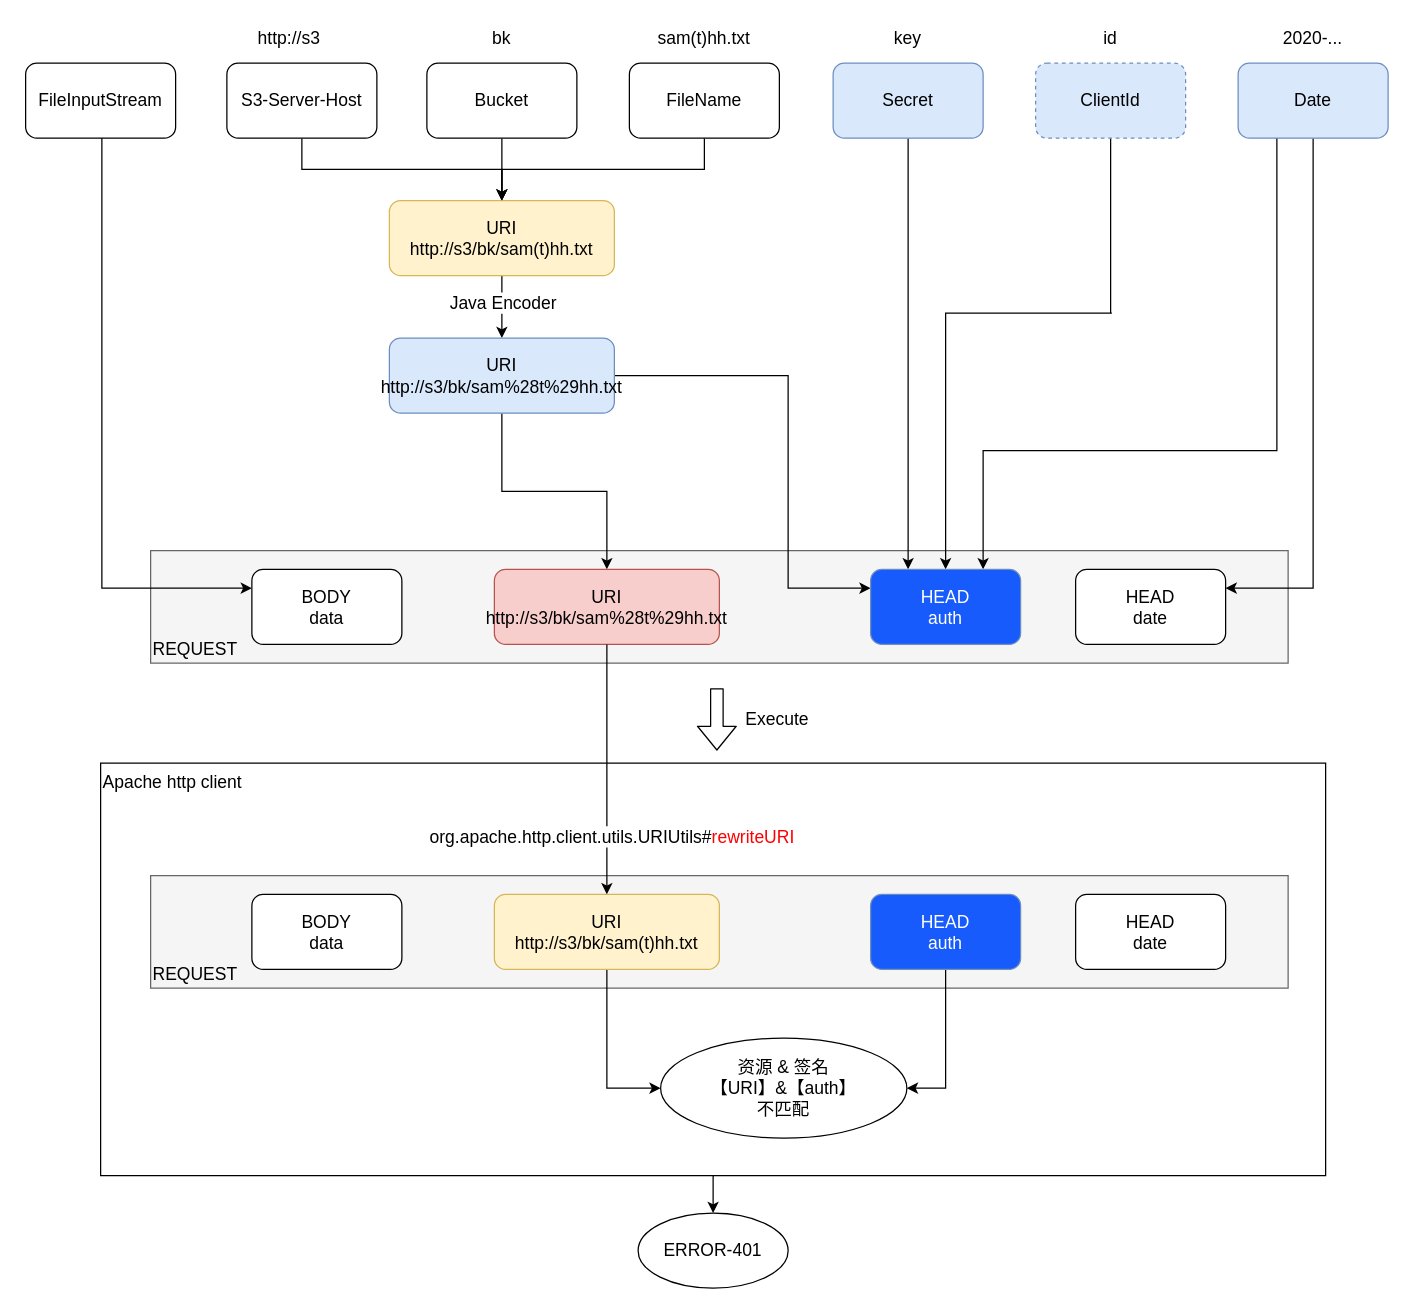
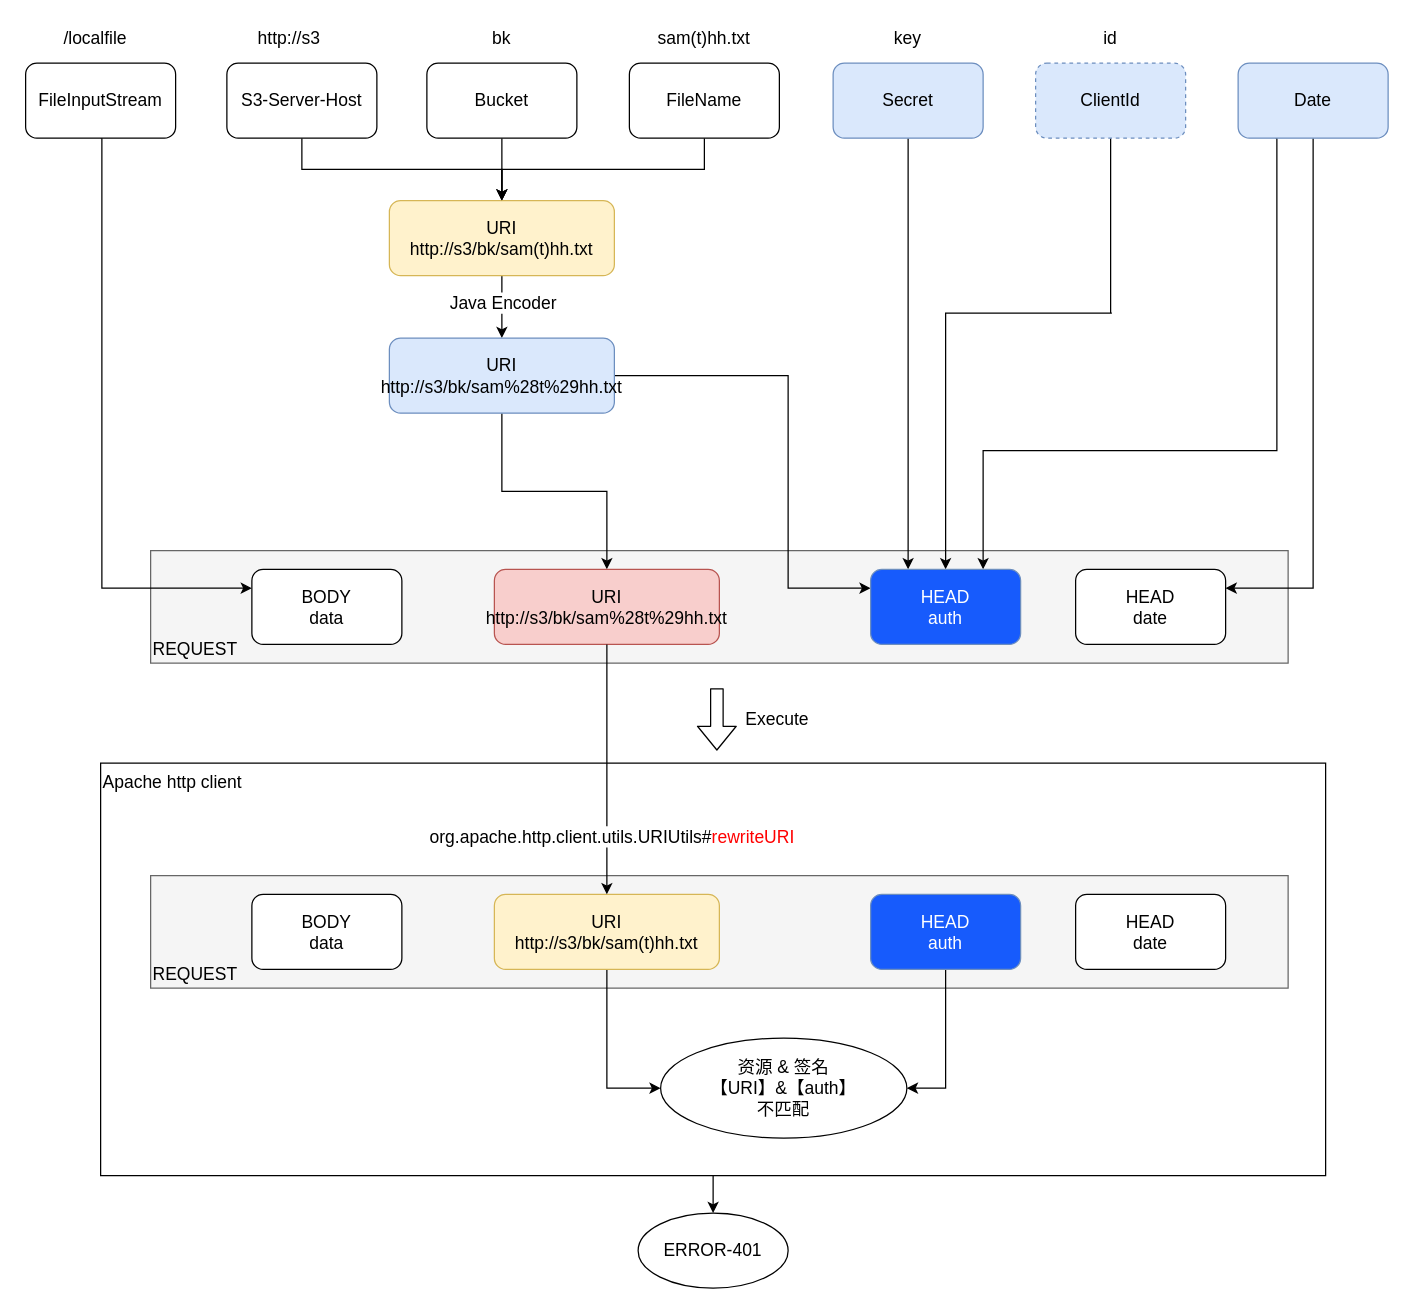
  <mxCell id="0" />
  <mxCell id="1" parent="0" />
  <mxCell id="2" value="" style="edgeStyle=orthogonalEdgeStyle;rounded=0;html=1;exitX=0.5;exitY=1;entryX=0.5;entryY=0;endArrow=classic;endFill=1;jettySize=auto;orthogonalLoop=1;fontSize=14;fontColor=#000000;align=center;" edge="1" parent="1" source="3" target="47"><mxGeometry relative="1" as="geometry" /></mxCell>
  <mxCell id="3" value="&lt;div style=&quot;text-align: left&quot;&gt;&lt;font style=&quot;font-size: 14px;&quot;&gt;Apache http client&lt;/font&gt;&lt;br&gt;&lt;/div&gt;" style="rounded=0;whiteSpace=wrap;html=1;align=left;verticalAlign=top;fontSize=14;" vertex="1" parent="1"><mxGeometry x="80" y="610" width="980" height="330" as="geometry" /></mxCell>
  <mxCell id="4" value="&lt;div style=&quot;text-align: left&quot;&gt;REQUEST&lt;/div&gt;" style="rounded=0;whiteSpace=wrap;html=1;align=left;verticalAlign=bottom;fillColor=#f5f5f5;strokeColor=#666666;fontSize=14;" vertex="1" parent="1"><mxGeometry x="120" y="440" width="910" height="90" as="geometry" /></mxCell>
  <mxCell id="5" value="" style="edgeStyle=orthogonalEdgeStyle;rounded=0;html=1;exitX=0.5;exitY=1;entryX=0;entryY=0.25;endArrow=classic;endFill=1;jettySize=auto;orthogonalLoop=1;align=center;fontSize=14;" edge="1" parent="1" source="6" target="33"><mxGeometry relative="1" as="geometry"><Array as="points"><mxPoint x="81" y="470" /></Array></mxGeometry></mxCell>
  <mxCell id="6" value="FileInputStream" style="rounded=1;whiteSpace=wrap;html=1;align=center;fontSize=14;" vertex="1" parent="1"><mxGeometry x="20" y="50" width="120" height="60" as="geometry" /></mxCell>
  <mxCell id="7" value="" style="edgeStyle=orthogonalEdgeStyle;rounded=0;html=1;exitX=0.5;exitY=1;entryX=1;entryY=0.25;endArrow=classic;endFill=1;jettySize=auto;orthogonalLoop=1;align=center;fontSize=14;" edge="1" parent="1" source="9" target="34"><mxGeometry relative="1" as="geometry"><Array as="points"><mxPoint x="1050" y="470" /></Array></mxGeometry></mxCell>
  <mxCell id="8" value="" style="edgeStyle=orthogonalEdgeStyle;rounded=0;html=1;exitX=0.25;exitY=1;entryX=0.75;entryY=0;endArrow=classic;endFill=1;jettySize=auto;orthogonalLoop=1;align=center;fontSize=14;" edge="1" parent="1" source="9" target="35"><mxGeometry relative="1" as="geometry"><Array as="points"><mxPoint x="1021" y="360" /><mxPoint x="786" y="360" /></Array></mxGeometry></mxCell>
  <mxCell id="9" value="Date" style="rounded=1;whiteSpace=wrap;html=1;align=center;fillColor=#dae8fc;strokeColor=#6c8ebf;fontSize=14;" vertex="1" parent="1"><mxGeometry x="990" y="50" width="120" height="60" as="geometry" /></mxCell>
  <mxCell id="10" value="" style="edgeStyle=orthogonalEdgeStyle;rounded=0;html=1;exitX=0.5;exitY=1;entryX=0.25;entryY=0;endArrow=classic;endFill=1;jettySize=auto;orthogonalLoop=1;align=center;fontSize=14;" edge="1" parent="1" source="11" target="35"><mxGeometry relative="1" as="geometry"><Array as="points"><mxPoint x="726" y="330" /><mxPoint x="726" y="330" /></Array></mxGeometry></mxCell>
  <mxCell id="11" value="Secret" style="rounded=1;whiteSpace=wrap;html=1;align=center;fillColor=#dae8fc;strokeColor=#6c8ebf;fontSize=14;" vertex="1" parent="1"><mxGeometry x="666" y="50" width="120" height="60" as="geometry" /></mxCell>
  <mxCell id="12" value="" style="edgeStyle=orthogonalEdgeStyle;rounded=0;html=1;exitX=0.5;exitY=1;entryX=0.5;entryY=0;endArrow=classic;endFill=1;jettySize=auto;orthogonalLoop=1;align=center;fontSize=14;" edge="1" parent="1" source="13" target="35"><mxGeometry relative="1" as="geometry"><Array as="points"><mxPoint x="889" y="250" /><mxPoint x="757" y="250" /></Array></mxGeometry></mxCell>
  <mxCell id="13" value="ClientId" style="rounded=1;whiteSpace=wrap;html=1;align=center;fillColor=#dae8fc;strokeColor=#6c8ebf;fontSize=14;dashed=1;" vertex="1" parent="1"><mxGeometry x="828" y="50" width="120" height="60" as="geometry" /></mxCell>
  <mxCell id="14" value="" style="edgeStyle=orthogonalEdgeStyle;rounded=0;html=1;exitX=0.5;exitY=1;entryX=0.5;entryY=0;endArrow=classic;endFill=1;jettySize=auto;orthogonalLoop=1;align=center;fontSize=14;" edge="1" parent="1" source="15" target="20"><mxGeometry relative="1" as="geometry" /></mxCell>
  <mxCell id="15" value="FileName" style="rounded=1;whiteSpace=wrap;html=1;align=center;fontSize=14;" vertex="1" parent="1"><mxGeometry x="503" y="50" width="120" height="60" as="geometry" /></mxCell>
  <mxCell id="16" value="" style="edgeStyle=orthogonalEdgeStyle;rounded=0;html=1;endArrow=classic;endFill=1;jettySize=auto;orthogonalLoop=1;align=center;fontSize=14;" edge="1" parent="1" source="17" target="20"><mxGeometry relative="1" as="geometry" /></mxCell>
  <mxCell id="17" value="&lt;span&gt;Bucket&lt;/span&gt;" style="rounded=1;whiteSpace=wrap;html=1;align=center;fontSize=14;" vertex="1" parent="1"><mxGeometry x="341" y="50" width="120" height="60" as="geometry" /></mxCell>
  <mxCell id="18" value="" style="edgeStyle=orthogonalEdgeStyle;rounded=0;html=1;endArrow=classic;endFill=1;jettySize=auto;orthogonalLoop=1;align=center;fontSize=14;" edge="1" parent="1" source="20" target="23"><mxGeometry relative="1" as="geometry" /></mxCell>
  <mxCell id="19" value="Java Encoder" style="text;html=1;resizable=0;points=[];align=center;verticalAlign=middle;labelBackgroundColor=#ffffff;fontSize=14;" vertex="1" connectable="0" parent="18"><mxGeometry x="-0.16" relative="1" as="geometry"><mxPoint as="offset" /></mxGeometry></mxCell>
  <mxCell id="20" value="URI&lt;div&gt;http://s3/bk/&lt;span&gt;sam(t)hh.txt&lt;/span&gt;&lt;/div&gt;" style="rounded=1;whiteSpace=wrap;html=1;align=center;fillColor=#fff2cc;strokeColor=#d6b656;fontSize=14;" vertex="1" parent="1"><mxGeometry x="311" y="160" width="180" height="60" as="geometry" /></mxCell>
  <mxCell id="21" value="" style="edgeStyle=orthogonalEdgeStyle;rounded=0;html=1;exitX=1;exitY=0.5;entryX=0;entryY=0.25;endArrow=classic;endFill=1;jettySize=auto;orthogonalLoop=1;align=center;fontSize=14;" edge="1" parent="1" source="23" target="35"><mxGeometry relative="1" as="geometry"><Array as="points"><mxPoint x="630" y="300" /><mxPoint x="630" y="470" /></Array></mxGeometry></mxCell>
  <mxCell id="22" value="" style="edgeStyle=orthogonalEdgeStyle;rounded=0;html=1;exitX=0.5;exitY=1;entryX=0.5;entryY=0;endArrow=classic;endFill=1;jettySize=auto;orthogonalLoop=1;align=center;fontSize=14;" edge="1" parent="1" source="23" target="36"><mxGeometry relative="1" as="geometry" /></mxCell>
  <mxCell id="23" value="&lt;div&gt;URI&lt;/div&gt;&lt;div&gt;http://s3/bk/&lt;span&gt;sam%28t%29hh.txt&lt;/span&gt;&lt;/div&gt;" style="rounded=1;whiteSpace=wrap;html=1;align=center;fillColor=#dae8fc;strokeColor=#6c8ebf;fontSize=14;" vertex="1" parent="1"><mxGeometry x="311" y="270" width="180" height="60" as="geometry" /></mxCell>
  <mxCell id="24" value="" style="edgeStyle=orthogonalEdgeStyle;rounded=0;html=1;exitX=0.5;exitY=1;entryX=0.5;entryY=0;endArrow=classic;endFill=1;jettySize=auto;orthogonalLoop=1;align=center;fontSize=14;" edge="1" parent="1" source="25" target="20"><mxGeometry relative="1" as="geometry" /></mxCell>
  <mxCell id="25" value="S3-Server-Host" style="rounded=1;whiteSpace=wrap;html=1;align=center;fontSize=14;" vertex="1" parent="1"><mxGeometry x="181" y="50" width="120" height="60" as="geometry" /></mxCell>
  <mxCell id="26" value="http://s3" style="text;html=1;strokeColor=none;fillColor=none;align=center;verticalAlign=middle;whiteSpace=wrap;rounded=0;fontSize=14;" vertex="1" parent="1"><mxGeometry x="211" y="20" width="40" height="20" as="geometry" /></mxCell>
  <mxCell id="27" value="bk" style="text;html=1;strokeColor=none;fillColor=none;align=center;verticalAlign=middle;whiteSpace=wrap;rounded=0;fontSize=14;" vertex="1" parent="1"><mxGeometry x="381" y="20" width="40" height="20" as="geometry" /></mxCell>
  <mxCell id="28" value="sam(t)hh.txt" style="text;html=1;strokeColor=none;fillColor=none;align=center;verticalAlign=middle;whiteSpace=wrap;rounded=0;fontSize=14;" vertex="1" parent="1"><mxGeometry x="543" y="20" width="40" height="20" as="geometry" /></mxCell>
- <mxCell id="30" value="2020-..." style="text;html=1;strokeColor=none;fillColor=none;align=center;verticalAlign=middle;whiteSpace=wrap;rounded=0;fontSize=14;" vertex="1" parent="1"><mxGeometry x="1030" y="20" width="40" height="20" as="geometry" /></mxCell>
+ <mxCell id="29" value="/localfile" style="text;html=1;strokeColor=none;fillColor=none;align=center;verticalAlign=middle;whiteSpace=wrap;rounded=0;fontSize=14;" vertex="1" parent="1"><mxGeometry x="56" y="20" width="40" height="20" as="geometry" /></mxCell>
  <mxCell id="31" value="key" style="text;html=1;strokeColor=none;fillColor=none;align=center;verticalAlign=middle;whiteSpace=wrap;rounded=0;fontSize=14;" vertex="1" parent="1"><mxGeometry x="706" y="20" width="40" height="20" as="geometry" /></mxCell>
  <mxCell id="32" value="id" style="text;html=1;strokeColor=none;fillColor=none;align=center;verticalAlign=middle;whiteSpace=wrap;rounded=0;fontSize=14;" vertex="1" parent="1"><mxGeometry x="868" y="20" width="40" height="20" as="geometry" /></mxCell>
  <mxCell id="33" value="BODY&lt;div&gt;data&lt;/div&gt;" style="rounded=1;whiteSpace=wrap;html=1;align=center;fontSize=14;" vertex="1" parent="1"><mxGeometry x="201" y="455" width="120" height="60" as="geometry" /></mxCell>
  <mxCell id="34" value="HEAD&lt;div&gt;date&lt;/div&gt;" style="rounded=1;whiteSpace=wrap;html=1;align=center;fontSize=14;" vertex="1" parent="1"><mxGeometry x="860" y="455" width="120" height="60" as="geometry" /></mxCell>
  <mxCell id="35" value="HEAD&lt;div&gt;auth&lt;/div&gt;" style="rounded=1;whiteSpace=wrap;html=1;align=center;fillColor=#175BFC;strokeColor=#6c8ebf;fontColor=#FFFFFF;fontSize=14;" vertex="1" parent="1"><mxGeometry x="696" y="455" width="120" height="60" as="geometry" /></mxCell>
  <mxCell id="36" value="&lt;div&gt;URI&lt;/div&gt;&lt;div&gt;http://s3/bk/&lt;span&gt;sam%28t%29hh.txt&lt;/span&gt;&lt;/div&gt;" style="rounded=1;whiteSpace=wrap;html=1;align=center;fillColor=#f8cecc;strokeColor=#b85450;fontSize=14;" vertex="1" parent="1"><mxGeometry x="395" y="455" width="180" height="60" as="geometry" /></mxCell>
  <mxCell id="37" value="" style="shape=flexArrow;endArrow=classic;html=1;fillColor=#ffffff;align=center;fontSize=14;" edge="1" parent="1"><mxGeometry width="50" height="50" relative="1" as="geometry"><mxPoint x="573" y="550" as="sourcePoint" /><mxPoint x="573" y="600" as="targetPoint" /></mxGeometry></mxCell>
  <mxCell id="38" value="Execute" style="text;html=1;strokeColor=none;fillColor=none;align=center;verticalAlign=middle;whiteSpace=wrap;rounded=0;fontSize=14;" vertex="1" parent="1"><mxGeometry x="593" y="565" width="57" height="20" as="geometry" /></mxCell>
  <mxCell id="39" value="&lt;div style=&quot;text-align: left&quot;&gt;REQUEST&lt;/div&gt;" style="rounded=0;whiteSpace=wrap;html=1;align=left;verticalAlign=bottom;fillColor=#f5f5f5;strokeColor=#666666;fontSize=14;" vertex="1" parent="1"><mxGeometry x="120" y="700" width="910" height="90" as="geometry" /></mxCell>
  <mxCell id="40" value="BODY&lt;div&gt;data&lt;/div&gt;" style="rounded=1;whiteSpace=wrap;html=1;align=center;fontSize=14;" vertex="1" parent="1"><mxGeometry x="201" y="715" width="120" height="60" as="geometry" /></mxCell>
  <mxCell id="41" value="HEAD&lt;div&gt;date&lt;/div&gt;" style="rounded=1;whiteSpace=wrap;html=1;align=center;fontSize=14;" vertex="1" parent="1"><mxGeometry x="860" y="715" width="120" height="60" as="geometry" /></mxCell>
  <mxCell id="42" value="" style="edgeStyle=orthogonalEdgeStyle;rounded=0;html=1;exitX=0.5;exitY=1;entryX=1;entryY=0.5;endArrow=classic;endFill=1;jettySize=auto;orthogonalLoop=1;fontSize=14;fontColor=#000000;align=center;" edge="1" parent="1" source="43" target="46"><mxGeometry relative="1" as="geometry" /></mxCell>
  <mxCell id="43" value="HEAD&lt;div&gt;auth&lt;/div&gt;" style="rounded=1;whiteSpace=wrap;html=1;align=center;fillColor=#175BFC;strokeColor=#6c8ebf;fontColor=#FFFFFF;fontSize=14;" vertex="1" parent="1"><mxGeometry x="696" y="715" width="120" height="60" as="geometry" /></mxCell>
  <mxCell id="44" value="" style="edgeStyle=orthogonalEdgeStyle;rounded=0;html=1;exitX=0.5;exitY=1;entryX=0;entryY=0.5;endArrow=classic;endFill=1;jettySize=auto;orthogonalLoop=1;fontSize=14;fontColor=#000000;align=center;" edge="1" parent="1" source="45" target="46"><mxGeometry relative="1" as="geometry" /></mxCell>
  <mxCell id="45" value="&lt;div&gt;URI&lt;/div&gt;&lt;div&gt;http://s3/bk/sam(t)hh.txt&lt;br&gt;&lt;/div&gt;" style="rounded=1;whiteSpace=wrap;html=1;align=center;fillColor=#fff2cc;strokeColor=#d6b656;fontSize=14;" vertex="1" parent="1"><mxGeometry x="395" y="715" width="180" height="60" as="geometry" /></mxCell>
  <mxCell id="46" value="资源 &amp;amp;&amp;nbsp;&lt;span&gt;签名&lt;br&gt;&lt;/span&gt;&lt;div&gt;&lt;span&gt;【URI】&amp;amp;&lt;/span&gt;&lt;span&gt;【auth】&lt;/span&gt;&lt;/div&gt;&lt;div&gt;&lt;span&gt;不匹配&lt;/span&gt;&lt;/div&gt;" style="ellipse;whiteSpace=wrap;html=1;fillColor=none;fontSize=14;fontColor=#000000;align=center;" vertex="1" parent="1"><mxGeometry x="528" y="830" width="197" height="80" as="geometry" /></mxCell>
  <mxCell id="47" value="ERROR-401" style="ellipse;whiteSpace=wrap;html=1;fillColor=none;fontSize=14;fontColor=#000000;align=center;" vertex="1" parent="1"><mxGeometry x="510" y="970" width="120" height="60" as="geometry" /></mxCell>
  <mxCell id="48" value="" style="edgeStyle=orthogonalEdgeStyle;rounded=0;html=1;exitX=0.5;exitY=1;entryX=0.5;entryY=0;endArrow=classic;endFill=1;jettySize=auto;orthogonalLoop=1;fontSize=14;fontColor=#000000;align=center;" edge="1" parent="1" source="36" target="45"><mxGeometry relative="1" as="geometry" /></mxCell>
  <mxCell id="49" value="org.apache.http.client.utils.URIUtils#&lt;font color=&quot;#ff0000&quot; style=&quot;font-size: 14px;&quot;&gt;rewriteURI&lt;/font&gt;" style="text;html=1;resizable=0;points=[];align=center;verticalAlign=middle;labelBackgroundColor=#ffffff;fontSize=14;fontColor=#000000;" vertex="1" connectable="0" parent="48"><mxGeometry x="0.533" y="3" relative="1" as="geometry"><mxPoint as="offset" /></mxGeometry></mxCell>
